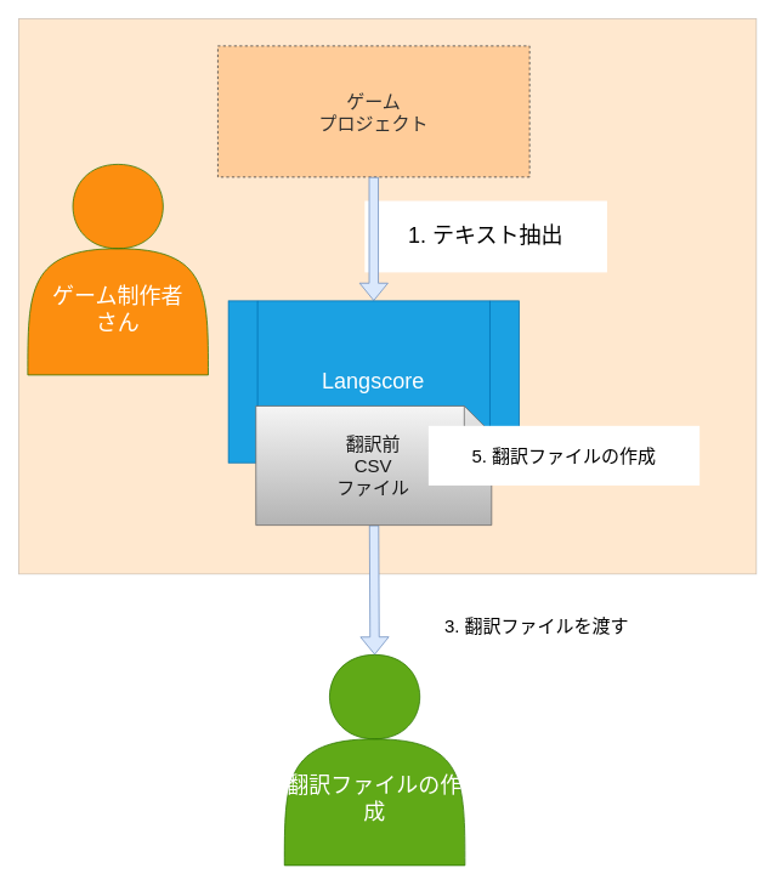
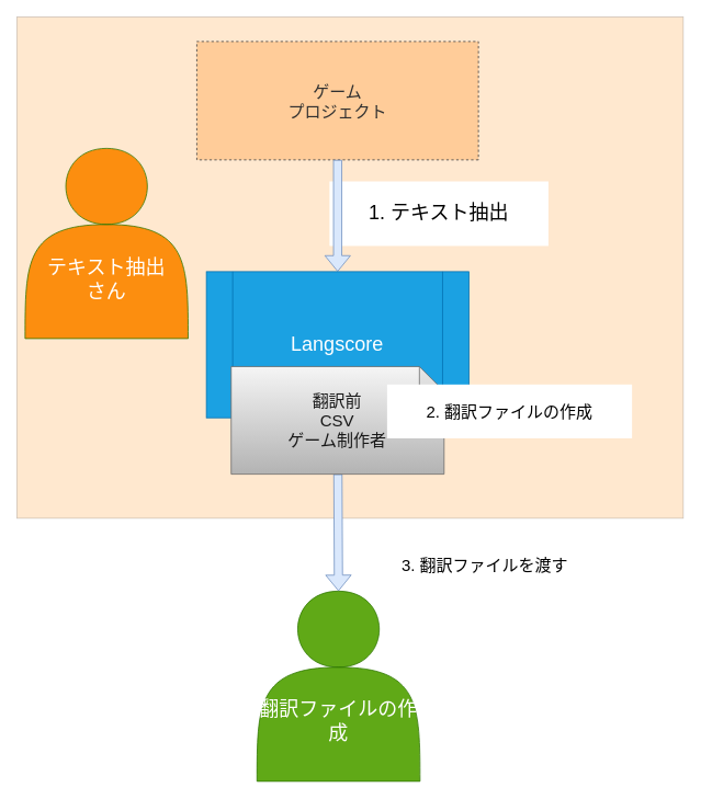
  <mxCell id="0" />
  <mxCell id="1" parent="0" />
  <mxCell id="2" value="" style="rounded=0;whiteSpace=wrap;html=1;fillColor=#FC8E0F;opacity=20;" vertex="1" parent="1"><mxGeometry x="20" y="20" width="810" height="610" as="geometry" /></mxCell>
  <mxCell id="3" value="" style="group;movable=0;resizable=0;rotatable=0;deletable=0;editable=0;connectable=0;" vertex="1" connectable="0" parent="1"><mxGeometry x="100" y="50" width="661.79" height="900" as="geometry" /></mxCell>
  <mxCell id="4" value="1. テキスト抽出" style="text;html=1;strokeColor=none;fillColor=default;align=center;verticalAlign=middle;whiteSpace=wrap;rounded=0;fontSize=24;" parent="3" vertex="1"><mxGeometry x="299.997" y="170.147" width="266.064" height="78.529" as="geometry" /></mxCell>
  <mxCell id="5" value="&lt;font color=&quot;#303030&quot;&gt;&lt;span&gt;ゲーム&lt;/span&gt;&lt;br&gt;&lt;span&gt;プロジェクト&lt;/span&gt;&lt;/font&gt;" style="rounded=0;whiteSpace=wrap;html=1;fontSize=20;fillColor=#ffcc99;strokeColor=#36393d;flipH=1;flipV=1;dashed=1;" parent="3" vertex="1"><mxGeometry x="138.725" width="342.299" height="143.971" as="geometry" /></mxCell>
  <mxCell id="6" value="&lt;br&gt;&lt;br&gt;&lt;br&gt;翻訳ファイルの作成" style="shape=actor;whiteSpace=wrap;html=1;fontSize=24;fillColor=#60a917;strokeColor=#2D7600;fontColor=#ffffff;" parent="3" vertex="1"><mxGeometry x="211.85" y="668.64" width="198.15" height="231.36" as="geometry" /></mxCell>
  <mxCell id="7" value="" style="shape=flexArrow;endArrow=classic;html=1;entryX=0.5;entryY=0;entryDx=0;entryDy=0;fillColor=#dae8fc;strokeColor=#6c8ebf;strokeWidth=1;exitX=0.5;exitY=1;exitDx=0;exitDy=0;" parent="3" source="5" target="10" edge="1"><mxGeometry width="50" height="50" relative="1" as="geometry"><mxPoint x="273.374" y="214.647" as="sourcePoint" /><mxPoint x="147.344" y="418.824" as="targetPoint" /></mxGeometry></mxCell>
  <mxCell id="8" value="" style="shape=flexArrow;endArrow=classic;html=1;fontSize=24;entryX=0.5;entryY=0;entryDx=0;entryDy=0;fillColor=#dae8fc;strokeColor=#6c8ebf;movable=1;resizable=1;rotatable=1;deletable=1;editable=1;connectable=1;" parent="3" source="11" target="6" edge="1"><mxGeometry width="50" height="50" relative="1" as="geometry"><mxPoint x="196.048" y="562.794" as="sourcePoint" /><mxPoint x="525.435" y="340.294" as="targetPoint" /></mxGeometry></mxCell>
  <mxCell id="9" value="3. 翻訳ファイルを渡す" style="text;html=1;strokeColor=none;fillColor=default;align=center;verticalAlign=middle;whiteSpace=wrap;rounded=0;fontSize=20;" vertex="1" parent="3"><mxGeometry x="340.003" y="603.209" width="297.691" height="65.438" as="geometry" /></mxCell>
  <mxCell id="10" value="Langscore" style="shape=process;whiteSpace=wrap;html=1;backgroundOutline=1;fontSize=24;fillColor=#1ba1e2;fontColor=#ffffff;strokeColor=#006EAF;movable=1;resizable=1;rotatable=1;deletable=1;editable=1;connectable=1;" parent="3" vertex="1"><mxGeometry x="150.33" y="279.998" width="319.091" height="177.794" as="geometry" /></mxCell>
- <mxCell id="11" value="&lt;font color=&quot;#171717&quot;&gt;翻訳前&lt;br&gt;CSV&lt;br&gt;ファイル&lt;/font&gt;" style="shape=note;whiteSpace=wrap;html=1;backgroundOutline=1;darkOpacity=0.05;fontSize=20;fillColor=#f5f5f5;gradientColor=#b3b3b3;strokeColor=#666666;movable=1;resizable=1;rotatable=1;deletable=1;editable=1;connectable=1;" parent="3" vertex="1"><mxGeometry x="180.494" y="395.441" width="258.755" height="130.882" as="geometry" /></mxCell>
- <mxCell id="12" value="5. 翻訳ファイルの作成" style="text;html=1;strokeColor=none;fillColor=default;align=center;verticalAlign=middle;whiteSpace=wrap;rounded=0;fontSize=20;" parent="3" vertex="1"><mxGeometry x="370.005" y="417.282" width="297.691" height="65.438" as="geometry" /></mxCell>
- <mxCell id="13" value="&lt;br&gt;&lt;br&gt;&lt;br&gt;ゲーム制作者&lt;br&gt;さん" style="shape=actor;whiteSpace=wrap;html=1;fontSize=24;fillColor=#FC8E0F;strokeColor=#2D7600;fontColor=#ffffff;" vertex="1" parent="3"><mxGeometry x="-70" y="130" width="198.15" height="231.36" as="geometry" /></mxCell>
+ <mxCell id="11" value="&lt;font color=&quot;#171717&quot;&gt;翻訳前&lt;br&gt;CSV&lt;br&gt;ゲーム制作者&lt;/font&gt;" style="shape=note;whiteSpace=wrap;html=1;backgroundOutline=1;darkOpacity=0.05;fontSize=20;fillColor=#f5f5f5;gradientColor=#b3b3b3;strokeColor=#666666;movable=1;resizable=1;rotatable=1;deletable=1;editable=1;connectable=1;" parent="3" vertex="1"><mxGeometry x="180.494" y="395.441" width="258.755" height="130.882" as="geometry" /></mxCell>
+ <mxCell id="12" value="2. 翻訳ファイルの作成" style="text;html=1;strokeColor=none;fillColor=default;align=center;verticalAlign=middle;whiteSpace=wrap;rounded=0;fontSize=20;" parent="3" vertex="1"><mxGeometry x="370.005" y="417.282" width="297.691" height="65.438" as="geometry" /></mxCell>
+ <mxCell id="13" value="&lt;br&gt;&lt;br&gt;&lt;br&gt;テキスト抽出&lt;br&gt;さん" style="shape=actor;whiteSpace=wrap;html=1;fontSize=24;fillColor=#FC8E0F;strokeColor=#2D7600;fontColor=#ffffff;" vertex="1" parent="3"><mxGeometry x="-70" y="130" width="198.15" height="231.36" as="geometry" /></mxCell>
